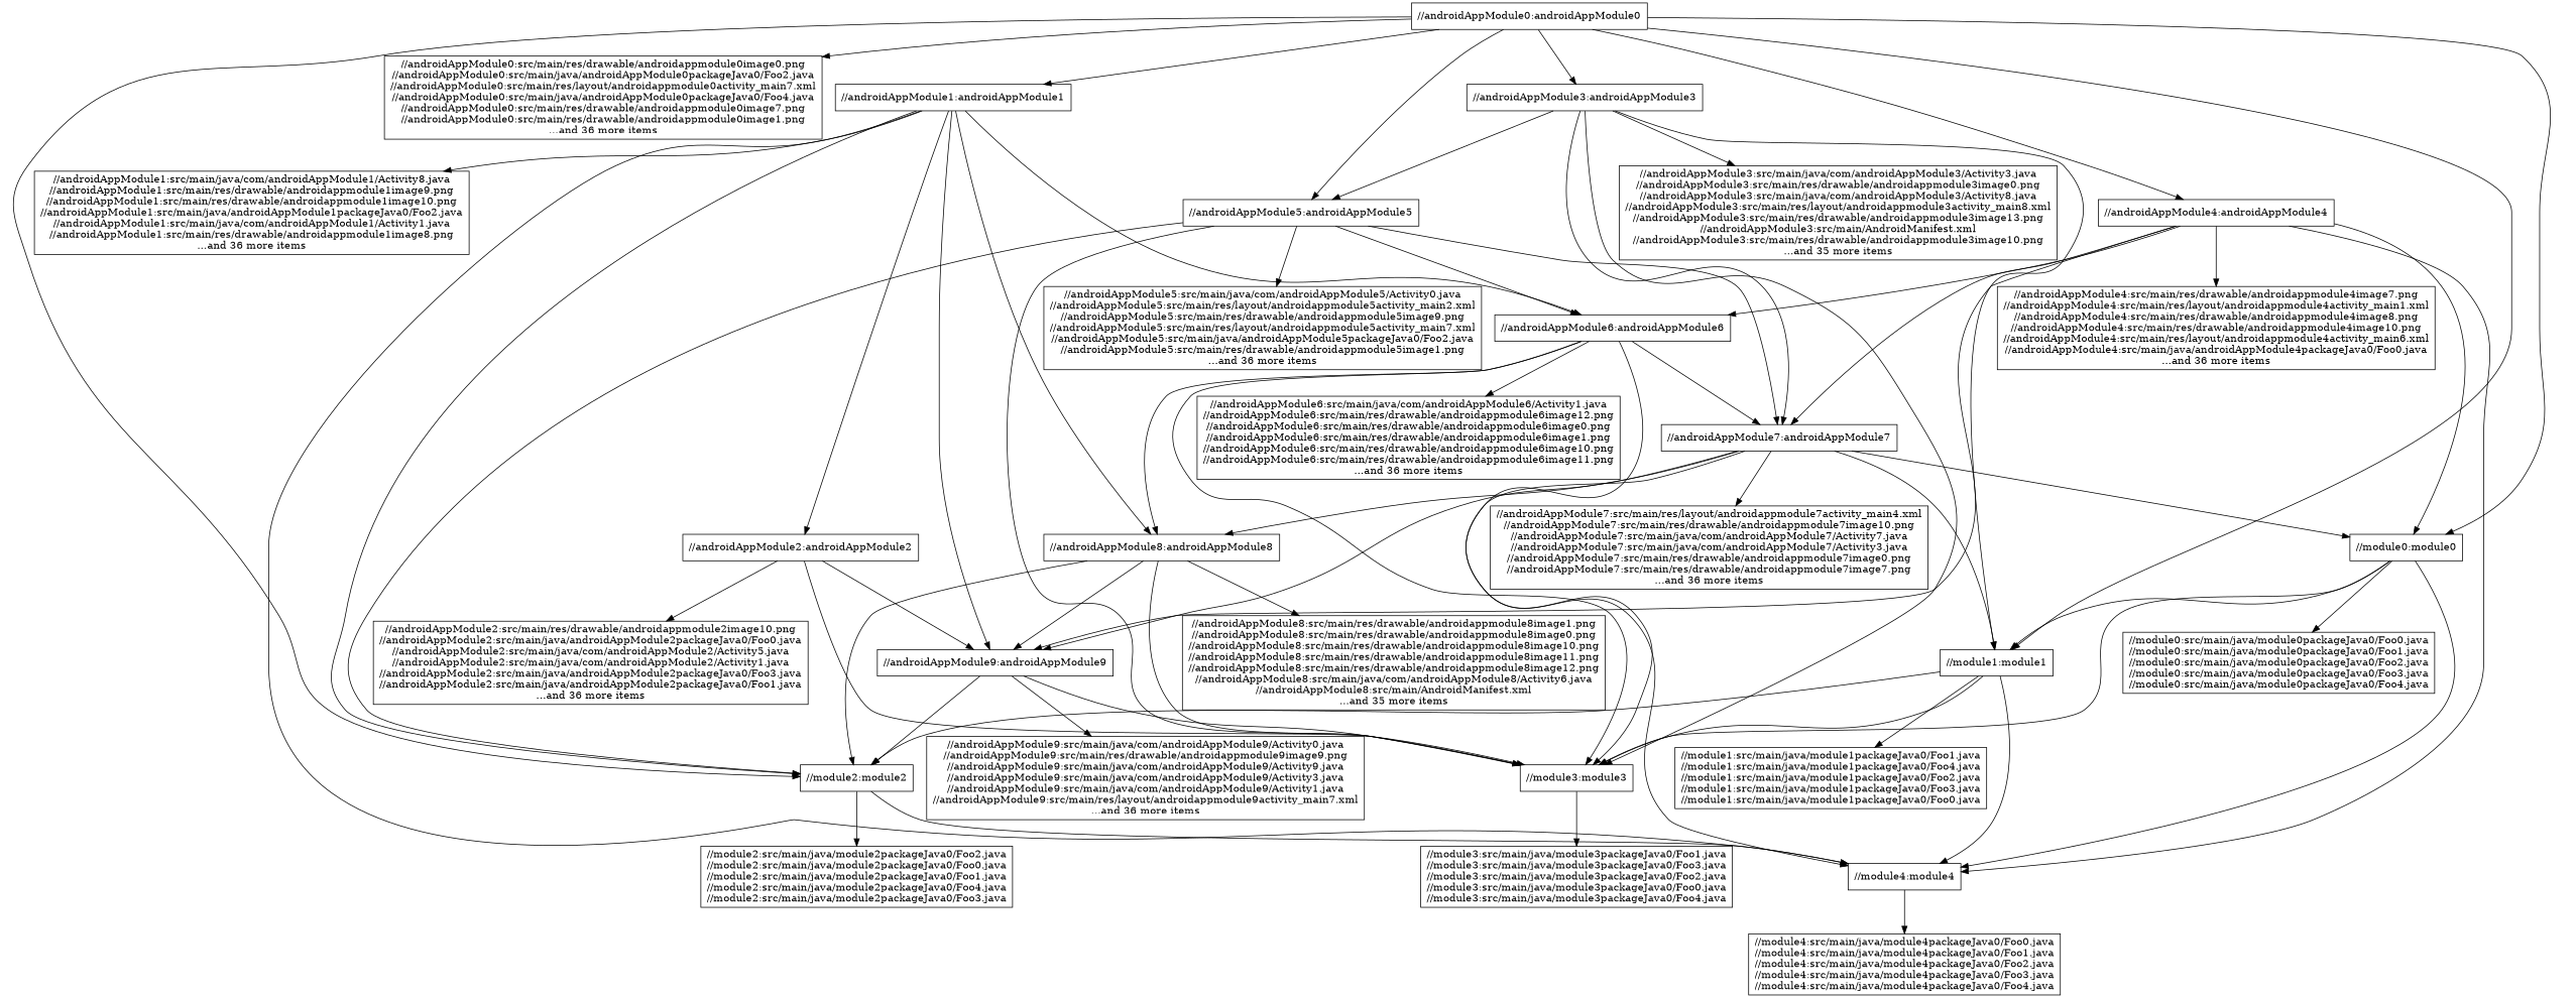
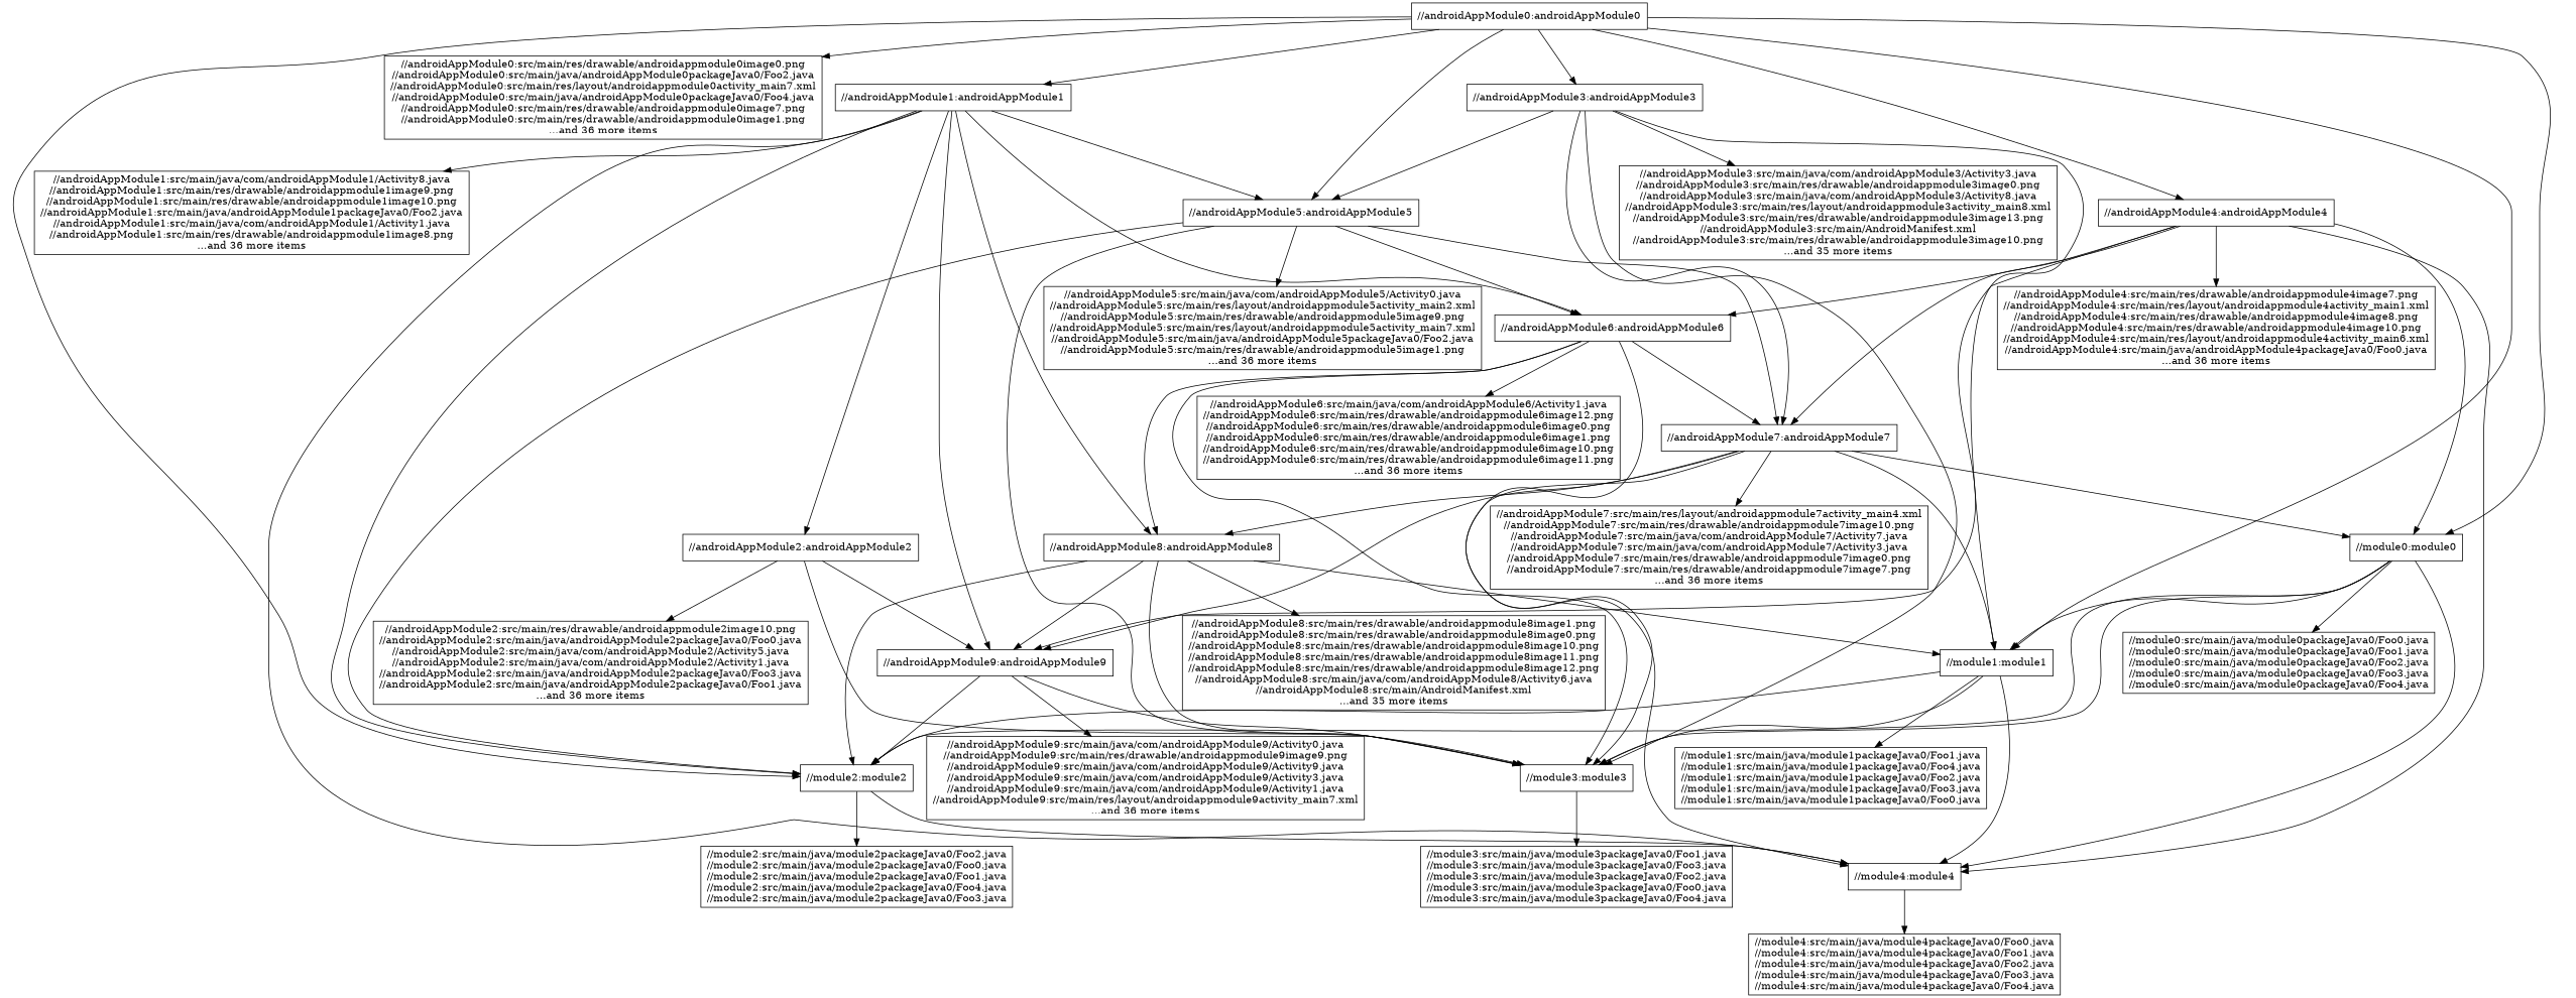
  digraph {
    node [shape=box]
    "//androidAppModule0:androidAppModule0"
    "//androidAppModule1:androidAppModule1"
    "//androidAppModule0:src/main/res/drawable/androidappmodule0image0.png\n//androidAppModule0:src/main/java/androidAppModule0packageJava0/Foo2.java\n//androidAppModule0:src/main/res/layout/androidappmodule0activity_main7.xml\n//androidAppModule0:src/main/java/androidAppModule0packageJava0/Foo4.java\n//androidAppModule0:src/main/res/drawable/androidappmodule0image7.png\n//androidAppModule0:src/main/res/drawable/androidappmodule0image1.png\n...and 36 more items"
    "//androidAppModule4:androidAppModule4"
    "//androidAppModule5:androidAppModule5"
    "//module0:module0"
    "//module1:module1"
    "//module2:module2"
    "//androidAppModule3:androidAppModule3"
    "//androidAppModule6:androidAppModule6"
    "//module4:module4"
    "//androidAppModule9:androidAppModule9"
    "//androidAppModule1:src/main/java/com/androidAppModule1/Activity8.java\n//androidAppModule1:src/main/res/drawable/androidappmodule1image9.png\n//androidAppModule1:src/main/res/drawable/androidappmodule1image10.png\n//androidAppModule1:src/main/java/androidAppModule1packageJava0/Foo2.java\n//androidAppModule1:src/main/java/com/androidAppModule1/Activity1.java\n//androidAppModule1:src/main/res/drawable/androidappmodule1image8.png\n...and 36 more items"
    "//androidAppModule2:androidAppModule2"
    "//androidAppModule8:androidAppModule8"
    "//androidAppModule7:androidAppModule7"
    "//androidAppModule4:src/main/res/drawable/androidappmodule4image7.png\n//androidAppModule4:src/main/res/layout/androidappmodule4activity_main1.xml\n//androidAppModule4:src/main/res/drawable/androidappmodule4image8.png\n//androidAppModule4:src/main/res/drawable/androidappmodule4image10.png\n//androidAppModule4:src/main/res/layout/androidappmodule4activity_main6.xml\n//androidAppModule4:src/main/java/androidAppModule4packageJava0/Foo0.java\n...and 36 more items"
    "//module3:module3"
    "//androidAppModule5:src/main/java/com/androidAppModule5/Activity0.java\n//androidAppModule5:src/main/res/layout/androidappmodule5activity_main2.xml\n//androidAppModule5:src/main/res/drawable/androidappmodule5image9.png\n//androidAppModule5:src/main/res/layout/androidappmodule5activity_main7.xml\n//androidAppModule5:src/main/java/androidAppModule5packageJava0/Foo2.java\n//androidAppModule5:src/main/res/drawable/androidappmodule5image1.png\n...and 36 more items"
    "//module0:src/main/java/module0packageJava0/Foo0.java\n//module0:src/main/java/module0packageJava0/Foo1.java\n//module0:src/main/java/module0packageJava0/Foo2.java\n//module0:src/main/java/module0packageJava0/Foo3.java\n//module0:src/main/java/module0packageJava0/Foo4.java"
    "//module1:src/main/java/module1packageJava0/Foo1.java\n//module1:src/main/java/module1packageJava0/Foo4.java\n//module1:src/main/java/module1packageJava0/Foo2.java\n//module1:src/main/java/module1packageJava0/Foo3.java\n//module1:src/main/java/module1packageJava0/Foo0.java"
    "//module2:src/main/java/module2packageJava0/Foo2.java\n//module2:src/main/java/module2packageJava0/Foo0.java\n//module2:src/main/java/module2packageJava0/Foo1.java\n//module2:src/main/java/module2packageJava0/Foo4.java\n//module2:src/main/java/module2packageJava0/Foo3.java"
    "//androidAppModule3:src/main/java/com/androidAppModule3/Activity3.java\n//androidAppModule3:src/main/res/drawable/androidappmodule3image0.png\n//androidAppModule3:src/main/java/com/androidAppModule3/Activity8.java\n//androidAppModule3:src/main/res/layout/androidappmodule3activity_main8.xml\n//androidAppModule3:src/main/res/drawable/androidappmodule3image13.png\n//androidAppModule3:src/main/AndroidManifest.xml\n//androidAppModule3:src/main/res/drawable/androidappmodule3image10.png\n...and 35 more items"
    "//androidAppModule6:src/main/java/com/androidAppModule6/Activity1.java\n//androidAppModule6:src/main/res/drawable/androidappmodule6image12.png\n//androidAppModule6:src/main/res/drawable/androidappmodule6image0.png\n//androidAppModule6:src/main/res/drawable/androidappmodule6image1.png\n//androidAppModule6:src/main/res/drawable/androidappmodule6image10.png\n//androidAppModule6:src/main/res/drawable/androidappmodule6image11.png\n...and 36 more items"
    "//module4:src/main/java/module4packageJava0/Foo0.java\n//module4:src/main/java/module4packageJava0/Foo1.java\n//module4:src/main/java/module4packageJava0/Foo2.java\n//module4:src/main/java/module4packageJava0/Foo3.java\n//module4:src/main/java/module4packageJava0/Foo4.java"
    "//androidAppModule9:src/main/java/com/androidAppModule9/Activity0.java\n//androidAppModule9:src/main/res/drawable/androidappmodule9image9.png\n//androidAppModule9:src/main/java/com/androidAppModule9/Activity9.java\n//androidAppModule9:src/main/java/com/androidAppModule9/Activity3.java\n//androidAppModule9:src/main/java/com/androidAppModule9/Activity1.java\n//androidAppModule9:src/main/res/layout/androidappmodule9activity_main7.xml\n...and 36 more items"
    "//androidAppModule2:src/main/res/drawable/androidappmodule2image10.png\n//androidAppModule2:src/main/java/androidAppModule2packageJava0/Foo0.java\n//androidAppModule2:src/main/java/com/androidAppModule2/Activity5.java\n//androidAppModule2:src/main/java/com/androidAppModule2/Activity1.java\n//androidAppModule2:src/main/java/androidAppModule2packageJava0/Foo3.java\n//androidAppModule2:src/main/java/androidAppModule2packageJava0/Foo1.java\n...and 36 more items"
    "//androidAppModule8:src/main/res/drawable/androidappmodule8image1.png\n//androidAppModule8:src/main/res/drawable/androidappmodule8image0.png\n//androidAppModule8:src/main/res/drawable/androidappmodule8image10.png\n//androidAppModule8:src/main/res/drawable/androidappmodule8image11.png\n//androidAppModule8:src/main/res/drawable/androidappmodule8image12.png\n//androidAppModule8:src/main/java/com/androidAppModule8/Activity6.java\n//androidAppModule8:src/main/AndroidManifest.xml\n...and 35 more items"
    "//module3:src/main/java/module3packageJava0/Foo1.java\n//module3:src/main/java/module3packageJava0/Foo3.java\n//module3:src/main/java/module3packageJava0/Foo2.java\n//module3:src/main/java/module3packageJava0/Foo0.java\n//module3:src/main/java/module3packageJava0/Foo4.java"
    "//androidAppModule7:src/main/res/layout/androidappmodule7activity_main4.xml\n//androidAppModule7:src/main/res/drawable/androidappmodule7image10.png\n//androidAppModule7:src/main/java/com/androidAppModule7/Activity7.java\n//androidAppModule7:src/main/java/com/androidAppModule7/Activity3.java\n//androidAppModule7:src/main/res/drawable/androidappmodule7image0.png\n//androidAppModule7:src/main/res/drawable/androidappmodule7image7.png\n...and 36 more items"
    "//androidAppModule0:androidAppModule0" -> "//androidAppModule1:androidAppModule1"
    "//androidAppModule0:androidAppModule0" -> "//androidAppModule0:src/main/res/drawable/androidappmodule0image0.png\n//androidAppModule0:src/main/java/androidAppModule0packageJava0/Foo2.java\n//androidAppModule0:src/main/res/layout/androidappmodule0activity_main7.xml\n//androidAppModule0:src/main/java/androidAppModule0packageJava0/Foo4.java\n//androidAppModule0:src/main/res/drawable/androidappmodule0image7.png\n//androidAppModule0:src/main/res/drawable/androidappmodule0image1.png\n...and 36 more items"
    "//androidAppModule0:androidAppModule0" -> "//androidAppModule4:androidAppModule4"
    "//androidAppModule0:androidAppModule0" -> "//androidAppModule5:androidAppModule5"
    "//androidAppModule0:androidAppModule0" -> "//module0:module0"
    "//androidAppModule0:androidAppModule0" -> "//module1:module1"
    "//androidAppModule0:androidAppModule0" -> "//module2:module2"
    "//androidAppModule0:androidAppModule0" -> "//androidAppModule3:androidAppModule3"
+   "//androidAppModule1:androidAppModule1" -> "//androidAppModule5:androidAppModule5"
    "//androidAppModule1:androidAppModule1" -> "//module2:module2"
    "//androidAppModule1:androidAppModule1" -> "//androidAppModule6:androidAppModule6"
    "//androidAppModule1:androidAppModule1" -> "//module4:module4"
    "//androidAppModule1:androidAppModule1" -> "//androidAppModule9:androidAppModule9"
    "//androidAppModule1:androidAppModule1" -> "//androidAppModule1:src/main/java/com/androidAppModule1/Activity8.java\n//androidAppModule1:src/main/res/drawable/androidappmodule1image9.png\n//androidAppModule1:src/main/res/drawable/androidappmodule1image10.png\n//androidAppModule1:src/main/java/androidAppModule1packageJava0/Foo2.java\n//androidAppModule1:src/main/java/com/androidAppModule1/Activity1.java\n//androidAppModule1:src/main/res/drawable/androidappmodule1image8.png\n...and 36 more items"
    "//androidAppModule1:androidAppModule1" -> "//androidAppModule2:androidAppModule2"
    "//androidAppModule1:androidAppModule1" -> "//androidAppModule8:androidAppModule8"
    "//androidAppModule4:androidAppModule4" -> "//module0:module0"
    "//androidAppModule4:androidAppModule4" -> "//androidAppModule6:androidAppModule6"
    "//androidAppModule4:androidAppModule4" -> "//module4:module4"
    "//androidAppModule4:androidAppModule4" -> "//androidAppModule9:androidAppModule9"
    "//androidAppModule4:androidAppModule4" -> "//androidAppModule7:androidAppModule7"
    "//androidAppModule4:androidAppModule4" -> "//androidAppModule4:src/main/res/drawable/androidappmodule4image7.png\n//androidAppModule4:src/main/res/layout/androidappmodule4activity_main1.xml\n//androidAppModule4:src/main/res/drawable/androidappmodule4image8.png\n//androidAppModule4:src/main/res/drawable/androidappmodule4image10.png\n//androidAppModule4:src/main/res/layout/androidappmodule4activity_main6.xml\n//androidAppModule4:src/main/java/androidAppModule4packageJava0/Foo0.java\n...and 36 more items"
    "//androidAppModule5:androidAppModule5" -> "//module2:module2"
    "//androidAppModule5:androidAppModule5" -> "//androidAppModule6:androidAppModule6"
    "//androidAppModule5:androidAppModule5" -> "//androidAppModule7:androidAppModule7"
    "//androidAppModule5:androidAppModule5" -> "//module3:module3"
    "//androidAppModule5:androidAppModule5" -> "//androidAppModule5:src/main/java/com/androidAppModule5/Activity0.java\n//androidAppModule5:src/main/res/layout/androidappmodule5activity_main2.xml\n//androidAppModule5:src/main/res/drawable/androidappmodule5image9.png\n//androidAppModule5:src/main/res/layout/androidappmodule5activity_main7.xml\n//androidAppModule5:src/main/java/androidAppModule5packageJava0/Foo2.java\n//androidAppModule5:src/main/res/drawable/androidappmodule5image1.png\n...and 36 more items"
    "//module0:module0" -> "//module1:module1"
+   "//module0:module0" -> "//module2:module2"
    "//module0:module0" -> "//module4:module4"
    "//module0:module0" -> "//module3:module3"
    "//module0:module0" -> "//module0:src/main/java/module0packageJava0/Foo0.java\n//module0:src/main/java/module0packageJava0/Foo1.java\n//module0:src/main/java/module0packageJava0/Foo2.java\n//module0:src/main/java/module0packageJava0/Foo3.java\n//module0:src/main/java/module0packageJava0/Foo4.java"
    "//module1:module1" -> "//module2:module2"
    "//module1:module1" -> "//module4:module4"
    "//module1:module1" -> "//module3:module3"
    "//module1:module1" -> "//module1:src/main/java/module1packageJava0/Foo1.java\n//module1:src/main/java/module1packageJava0/Foo4.java\n//module1:src/main/java/module1packageJava0/Foo2.java\n//module1:src/main/java/module1packageJava0/Foo3.java\n//module1:src/main/java/module1packageJava0/Foo0.java"
    "//module2:module2" -> "//module4:module4"
    "//module2:module2" -> "//module2:src/main/java/module2packageJava0/Foo2.java\n//module2:src/main/java/module2packageJava0/Foo0.java\n//module2:src/main/java/module2packageJava0/Foo1.java\n//module2:src/main/java/module2packageJava0/Foo4.java\n//module2:src/main/java/module2packageJava0/Foo3.java"
    "//androidAppModule3:androidAppModule3" -> "//androidAppModule5:androidAppModule5"
    "//androidAppModule3:androidAppModule3" -> "//module1:module1"
    "//androidAppModule3:androidAppModule3" -> "//androidAppModule7:androidAppModule7"
    "//androidAppModule3:androidAppModule3" -> "//module3:module3"
    "//androidAppModule3:androidAppModule3" -> "//androidAppModule3:src/main/java/com/androidAppModule3/Activity3.java\n//androidAppModule3:src/main/res/drawable/androidappmodule3image0.png\n//androidAppModule3:src/main/java/com/androidAppModule3/Activity8.java\n//androidAppModule3:src/main/res/layout/androidappmodule3activity_main8.xml\n//androidAppModule3:src/main/res/drawable/androidappmodule3image13.png\n//androidAppModule3:src/main/AndroidManifest.xml\n//androidAppModule3:src/main/res/drawable/androidappmodule3image10.png\n...and 35 more items"
    "//androidAppModule6:androidAppModule6" -> "//module4:module4"
    "//androidAppModule6:androidAppModule6" -> "//androidAppModule8:androidAppModule8"
    "//androidAppModule6:androidAppModule6" -> "//androidAppModule7:androidAppModule7"
    "//androidAppModule6:androidAppModule6" -> "//module3:module3"
    "//androidAppModule6:androidAppModule6" -> "//androidAppModule6:src/main/java/com/androidAppModule6/Activity1.java\n//androidAppModule6:src/main/res/drawable/androidappmodule6image12.png\n//androidAppModule6:src/main/res/drawable/androidappmodule6image0.png\n//androidAppModule6:src/main/res/drawable/androidappmodule6image1.png\n//androidAppModule6:src/main/res/drawable/androidappmodule6image10.png\n//androidAppModule6:src/main/res/drawable/androidappmodule6image11.png\n...and 36 more items"
    "//module4:module4" -> "//module4:src/main/java/module4packageJava0/Foo0.java\n//module4:src/main/java/module4packageJava0/Foo1.java\n//module4:src/main/java/module4packageJava0/Foo2.java\n//module4:src/main/java/module4packageJava0/Foo3.java\n//module4:src/main/java/module4packageJava0/Foo4.java"
    "//androidAppModule9:androidAppModule9" -> "//module2:module2"
    "//androidAppModule9:androidAppModule9" -> "//module3:module3"
    "//androidAppModule9:androidAppModule9" -> "//androidAppModule9:src/main/java/com/androidAppModule9/Activity0.java\n//androidAppModule9:src/main/res/drawable/androidappmodule9image9.png\n//androidAppModule9:src/main/java/com/androidAppModule9/Activity9.java\n//androidAppModule9:src/main/java/com/androidAppModule9/Activity3.java\n//androidAppModule9:src/main/java/com/androidAppModule9/Activity1.java\n//androidAppModule9:src/main/res/layout/androidappmodule9activity_main7.xml\n...and 36 more items"
    "//androidAppModule2:androidAppModule2" -> "//androidAppModule9:androidAppModule9"
    "//androidAppModule2:androidAppModule2" -> "//module3:module3"
    "//androidAppModule2:androidAppModule2" -> "//androidAppModule2:src/main/res/drawable/androidappmodule2image10.png\n//androidAppModule2:src/main/java/androidAppModule2packageJava0/Foo0.java\n//androidAppModule2:src/main/java/com/androidAppModule2/Activity5.java\n//androidAppModule2:src/main/java/com/androidAppModule2/Activity1.java\n//androidAppModule2:src/main/java/androidAppModule2packageJava0/Foo3.java\n//androidAppModule2:src/main/java/androidAppModule2packageJava0/Foo1.java\n...and 36 more items"
+   "//androidAppModule8:androidAppModule8" -> "//module1:module1"
    "//androidAppModule8:androidAppModule8" -> "//module2:module2"
    "//androidAppModule8:androidAppModule8" -> "//androidAppModule9:androidAppModule9"
    "//androidAppModule8:androidAppModule8" -> "//module3:module3"
    "//androidAppModule8:androidAppModule8" -> "//androidAppModule8:src/main/res/drawable/androidappmodule8image1.png\n//androidAppModule8:src/main/res/drawable/androidappmodule8image0.png\n//androidAppModule8:src/main/res/drawable/androidappmodule8image10.png\n//androidAppModule8:src/main/res/drawable/androidappmodule8image11.png\n//androidAppModule8:src/main/res/drawable/androidappmodule8image12.png\n//androidAppModule8:src/main/java/com/androidAppModule8/Activity6.java\n//androidAppModule8:src/main/AndroidManifest.xml\n...and 35 more items"
    "//androidAppModule7:androidAppModule7" -> "//module0:module0"
    "//androidAppModule7:androidAppModule7" -> "//module1:module1"
    "//androidAppModule7:androidAppModule7" -> "//androidAppModule9:androidAppModule9"
    "//androidAppModule7:androidAppModule7" -> "//androidAppModule8:androidAppModule8"
    "//androidAppModule7:androidAppModule7" -> "//module3:module3"
    "//androidAppModule7:androidAppModule7" -> "//androidAppModule7:src/main/res/layout/androidappmodule7activity_main4.xml\n//androidAppModule7:src/main/res/drawable/androidappmodule7image10.png\n//androidAppModule7:src/main/java/com/androidAppModule7/Activity7.java\n//androidAppModule7:src/main/java/com/androidAppModule7/Activity3.java\n//androidAppModule7:src/main/res/drawable/androidappmodule7image0.png\n//androidAppModule7:src/main/res/drawable/androidappmodule7image7.png\n...and 36 more items"
    "//module3:module3" -> "//module3:src/main/java/module3packageJava0/Foo1.java\n//module3:src/main/java/module3packageJava0/Foo3.java\n//module3:src/main/java/module3packageJava0/Foo2.java\n//module3:src/main/java/module3packageJava0/Foo0.java\n//module3:src/main/java/module3packageJava0/Foo4.java"
  }
